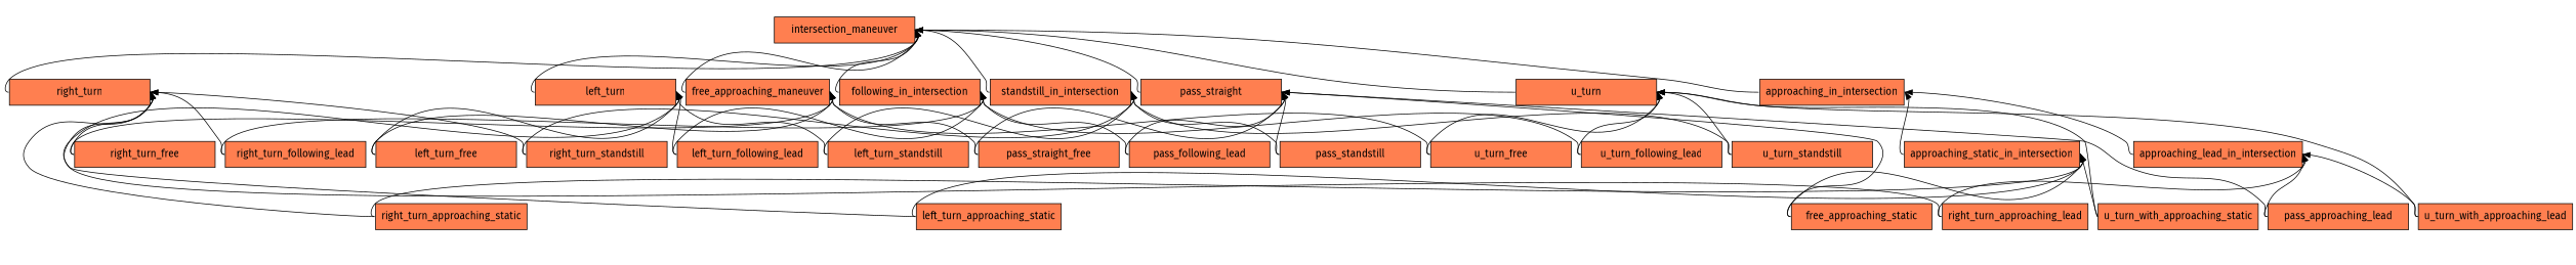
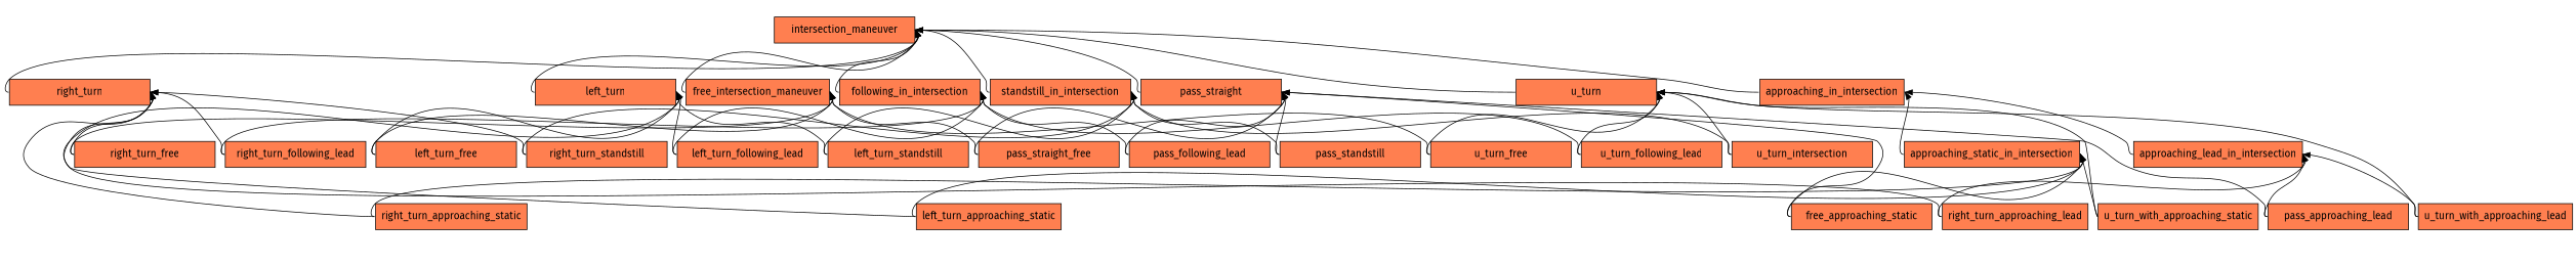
  digraph {
    bgcolor=white
    fontname="Fira Sans"
    nodesep=0.2
    rankdir=TB
    ranksep=0.7
    splines=true
    node [fillcolor=coral fontname="Fira Sans" shape=box style=filled]
    edge [dir=back fontname="Fira Sans" headport=w tailport=e]
    intersection_maneuver [width=2.7]
    right_turn [width=2.7]
    left_turn [width=2.7]
    pass_straight [width=2.7]
    u_turn [width=2.7]
-   free_intersection_maneuver [width=2.7 label=free_approaching_maneuver]
+   free_intersection_maneuver [width=2.7]
    following_in_intersection [width=2.7]
    approaching_in_intersection [width=2.7]
    standstill_in_intersection [width=2.7]
    right_turn_free [width=2.7]
    right_turn_following_lead [width=2.7]
    right_turn_approaching_lead [width=2.7]
    right_turn_approaching_static [width=2.7]
    right_turn_standstill [width=2.7]
    left_turn_free [width=2.7]
    left_turn_following_lead [width=2.7]
    left_turn_approaching_static [width=2.7]
    left_turn_standstill [width=2.7]
    pass_straight_free [width=2.7]
    pass_following_lead [width=2.7]
    pass_approaching_lead [width=2.7]
    n22 [label=free_approaching_static width=2.7]
    pass_standstill [width=2.7]
    u_turn_free [width=2.7]
    u_turn_following_lead [width=2.7]
    u_turn_with_approaching_lead [width=2.7]
    u_turn_with_approaching_static [width=2.7]
-   u_turn_standstill [width=2.7]
+   u_turn_standstill [width=2.7 label=u_turn_intersection]
    approaching_static_in_intersection [width=2.7]
    approaching_lead_in_intersection [width=2.7]
    intersection_maneuver -> right_turn
    intersection_maneuver -> left_turn
    intersection_maneuver -> pass_straight
    intersection_maneuver -> u_turn
    intersection_maneuver -> free_intersection_maneuver
    intersection_maneuver -> following_in_intersection
    intersection_maneuver -> approaching_in_intersection
    intersection_maneuver -> standstill_in_intersection
    right_turn -> right_turn_free
    right_turn -> right_turn_following_lead
    right_turn -> right_turn_approaching_lead
    right_turn -> right_turn_approaching_static
    right_turn -> right_turn_standstill
    left_turn -> left_turn_free
    left_turn -> left_turn_following_lead
    left_turn -> left_turn_approaching_static
    left_turn -> left_turn_standstill
    pass_straight -> pass_straight_free
    pass_straight -> pass_following_lead
    pass_straight -> pass_approaching_lead
    pass_straight -> n22
    pass_straight -> pass_standstill
    u_turn -> u_turn_free
    u_turn -> u_turn_following_lead
    u_turn -> u_turn_with_approaching_lead
    u_turn -> u_turn_with_approaching_static
    u_turn -> u_turn_standstill
    free_intersection_maneuver -> right_turn_free
    free_intersection_maneuver -> left_turn_free
    free_intersection_maneuver -> pass_straight_free
    free_intersection_maneuver -> u_turn_free
    following_in_intersection -> right_turn_following_lead
    following_in_intersection -> left_turn_following_lead
    following_in_intersection -> pass_following_lead
    following_in_intersection -> u_turn_following_lead
    approaching_in_intersection -> approaching_static_in_intersection
    approaching_in_intersection -> approaching_lead_in_intersection
    standstill_in_intersection -> right_turn_standstill
    standstill_in_intersection -> left_turn_standstill
    standstill_in_intersection -> pass_standstill
    standstill_in_intersection -> u_turn_standstill
    approaching_static_in_intersection -> right_turn_approaching_static
    approaching_static_in_intersection -> left_turn_approaching_static
    approaching_static_in_intersection -> n22
    approaching_static_in_intersection -> u_turn_with_approaching_static
    approaching_lead_in_intersection -> right_turn_approaching_lead
    approaching_lead_in_intersection -> pass_approaching_lead
    approaching_lead_in_intersection -> u_turn_with_approaching_lead
  }
